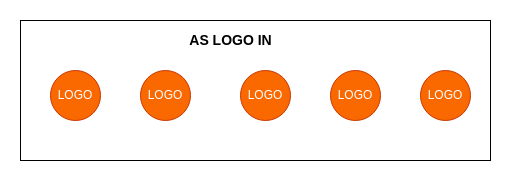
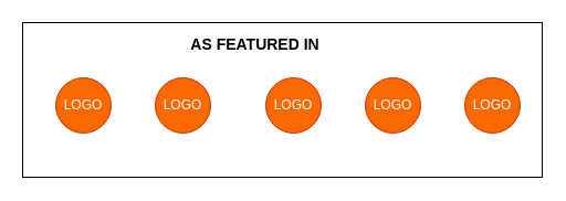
  <mxCell id="0" />
  <mxCell id="1" parent="0" />
  <mxCell id="2" value="" style="whiteSpace=wrap;html=1;" parent="1" vertex="1"><mxGeometry x="20" y="20" width="470" height="140" as="geometry" /></mxCell>
  <mxCell id="3" value="&lt;font color=&quot;#ffffff&quot;&gt;LOGO&lt;/font&gt;" style="ellipse;whiteSpace=wrap;html=1;aspect=fixed;fillColor=#fa6800;fontColor=#000000;strokeColor=#C73500;" parent="1" vertex="1"><mxGeometry x="50" y="70" width="50" height="50" as="geometry" /></mxCell>
  <mxCell id="4" value="&lt;font color=&quot;#ffffff&quot;&gt;LOGO&lt;/font&gt;" style="ellipse;whiteSpace=wrap;html=1;aspect=fixed;fillColor=#fa6800;fontColor=#000000;strokeColor=#C73500;" parent="1" vertex="1"><mxGeometry x="140" y="70" width="50" height="50" as="geometry" /></mxCell>
  <mxCell id="5" value="&lt;font color=&quot;#ffffff&quot;&gt;LOGO&lt;/font&gt;" style="ellipse;whiteSpace=wrap;html=1;aspect=fixed;fillColor=#fa6800;fontColor=#000000;strokeColor=#C73500;" parent="1" vertex="1"><mxGeometry x="240" y="70" width="50" height="50" as="geometry" /></mxCell>
  <mxCell id="6" value="&lt;font color=&quot;#ffffff&quot;&gt;LOGO&lt;/font&gt;" style="ellipse;whiteSpace=wrap;html=1;aspect=fixed;fillColor=#fa6800;fontColor=#000000;strokeColor=#C73500;" parent="1" vertex="1"><mxGeometry x="330" y="70" width="50" height="50" as="geometry" /></mxCell>
  <mxCell id="7" value="&lt;font color=&quot;#ffffff&quot;&gt;LOGO&lt;/font&gt;" style="ellipse;whiteSpace=wrap;html=1;aspect=fixed;fillColor=#fa6800;fontColor=#000000;strokeColor=#C73500;" parent="1" vertex="1"><mxGeometry x="420" y="70" width="50" height="50" as="geometry" /></mxCell>
- <mxCell id="8" value="&lt;font style=&quot;font-size: 14px&quot;&gt;&lt;b&gt;AS LOGO IN&lt;/b&gt;&lt;/font&gt;" style="text;html=1;resizable=0;autosize=1;align=center;verticalAlign=middle;points=[];fillColor=none;strokeColor=none;rounded=0;" parent="1" vertex="1"><mxGeometry x="165" y="30" width="130" height="20" as="geometry" /></mxCell>
+ <mxCell id="8" value="&lt;font style=&quot;font-size: 14px&quot;&gt;&lt;b&gt;AS FEATURED IN&lt;/b&gt;&lt;/font&gt;" style="text;html=1;resizable=0;autosize=1;align=center;verticalAlign=middle;points=[];fillColor=none;strokeColor=none;rounded=0;" parent="1" vertex="1"><mxGeometry x="165" y="30" width="130" height="20" as="geometry" /></mxCell>
